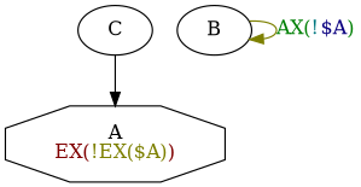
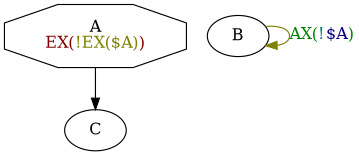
  digraph {
    n1 [label=<A<BR/><FONT COLOR="0.0 1 0.5">EX(<FONT COLOR="0.17 1 0.5">!EX($A)</FONT>)</FONT>> shape=octagon]
    n2 [label=<C>]
    n3 [label=<B>]
-   n2 -> n1
+   n1 -> n2
    n3 -> n3 [color="0.17 1 0.5" label=<<FONT COLOR="0.34 1 0.5">AX(<FONT COLOR="0.51 1 0.5">!<FONT COLOR="0.68 1 0.5">$A</FONT></FONT>)</FONT>>]
  }
